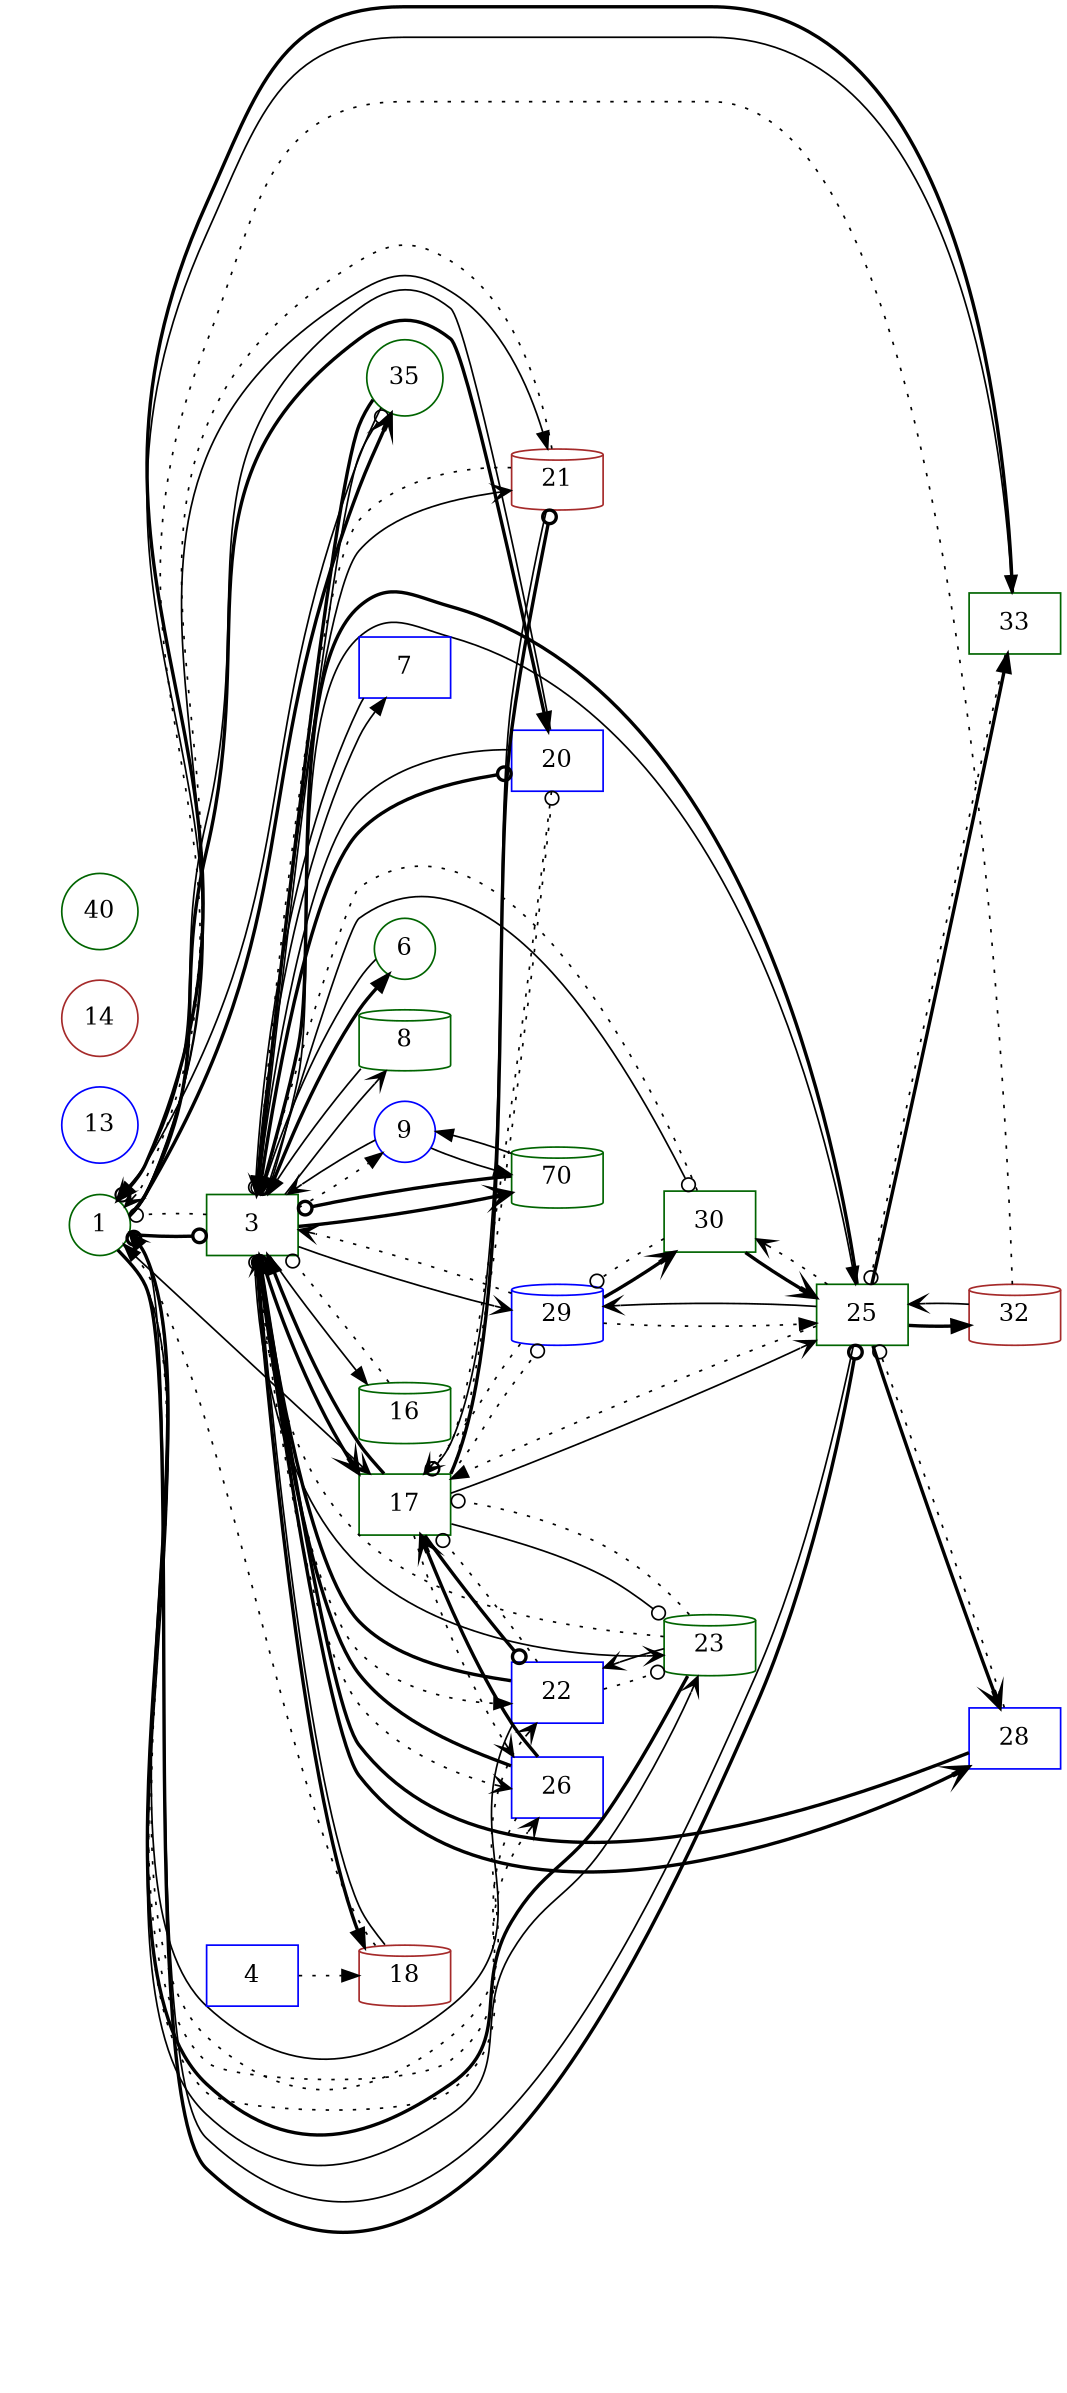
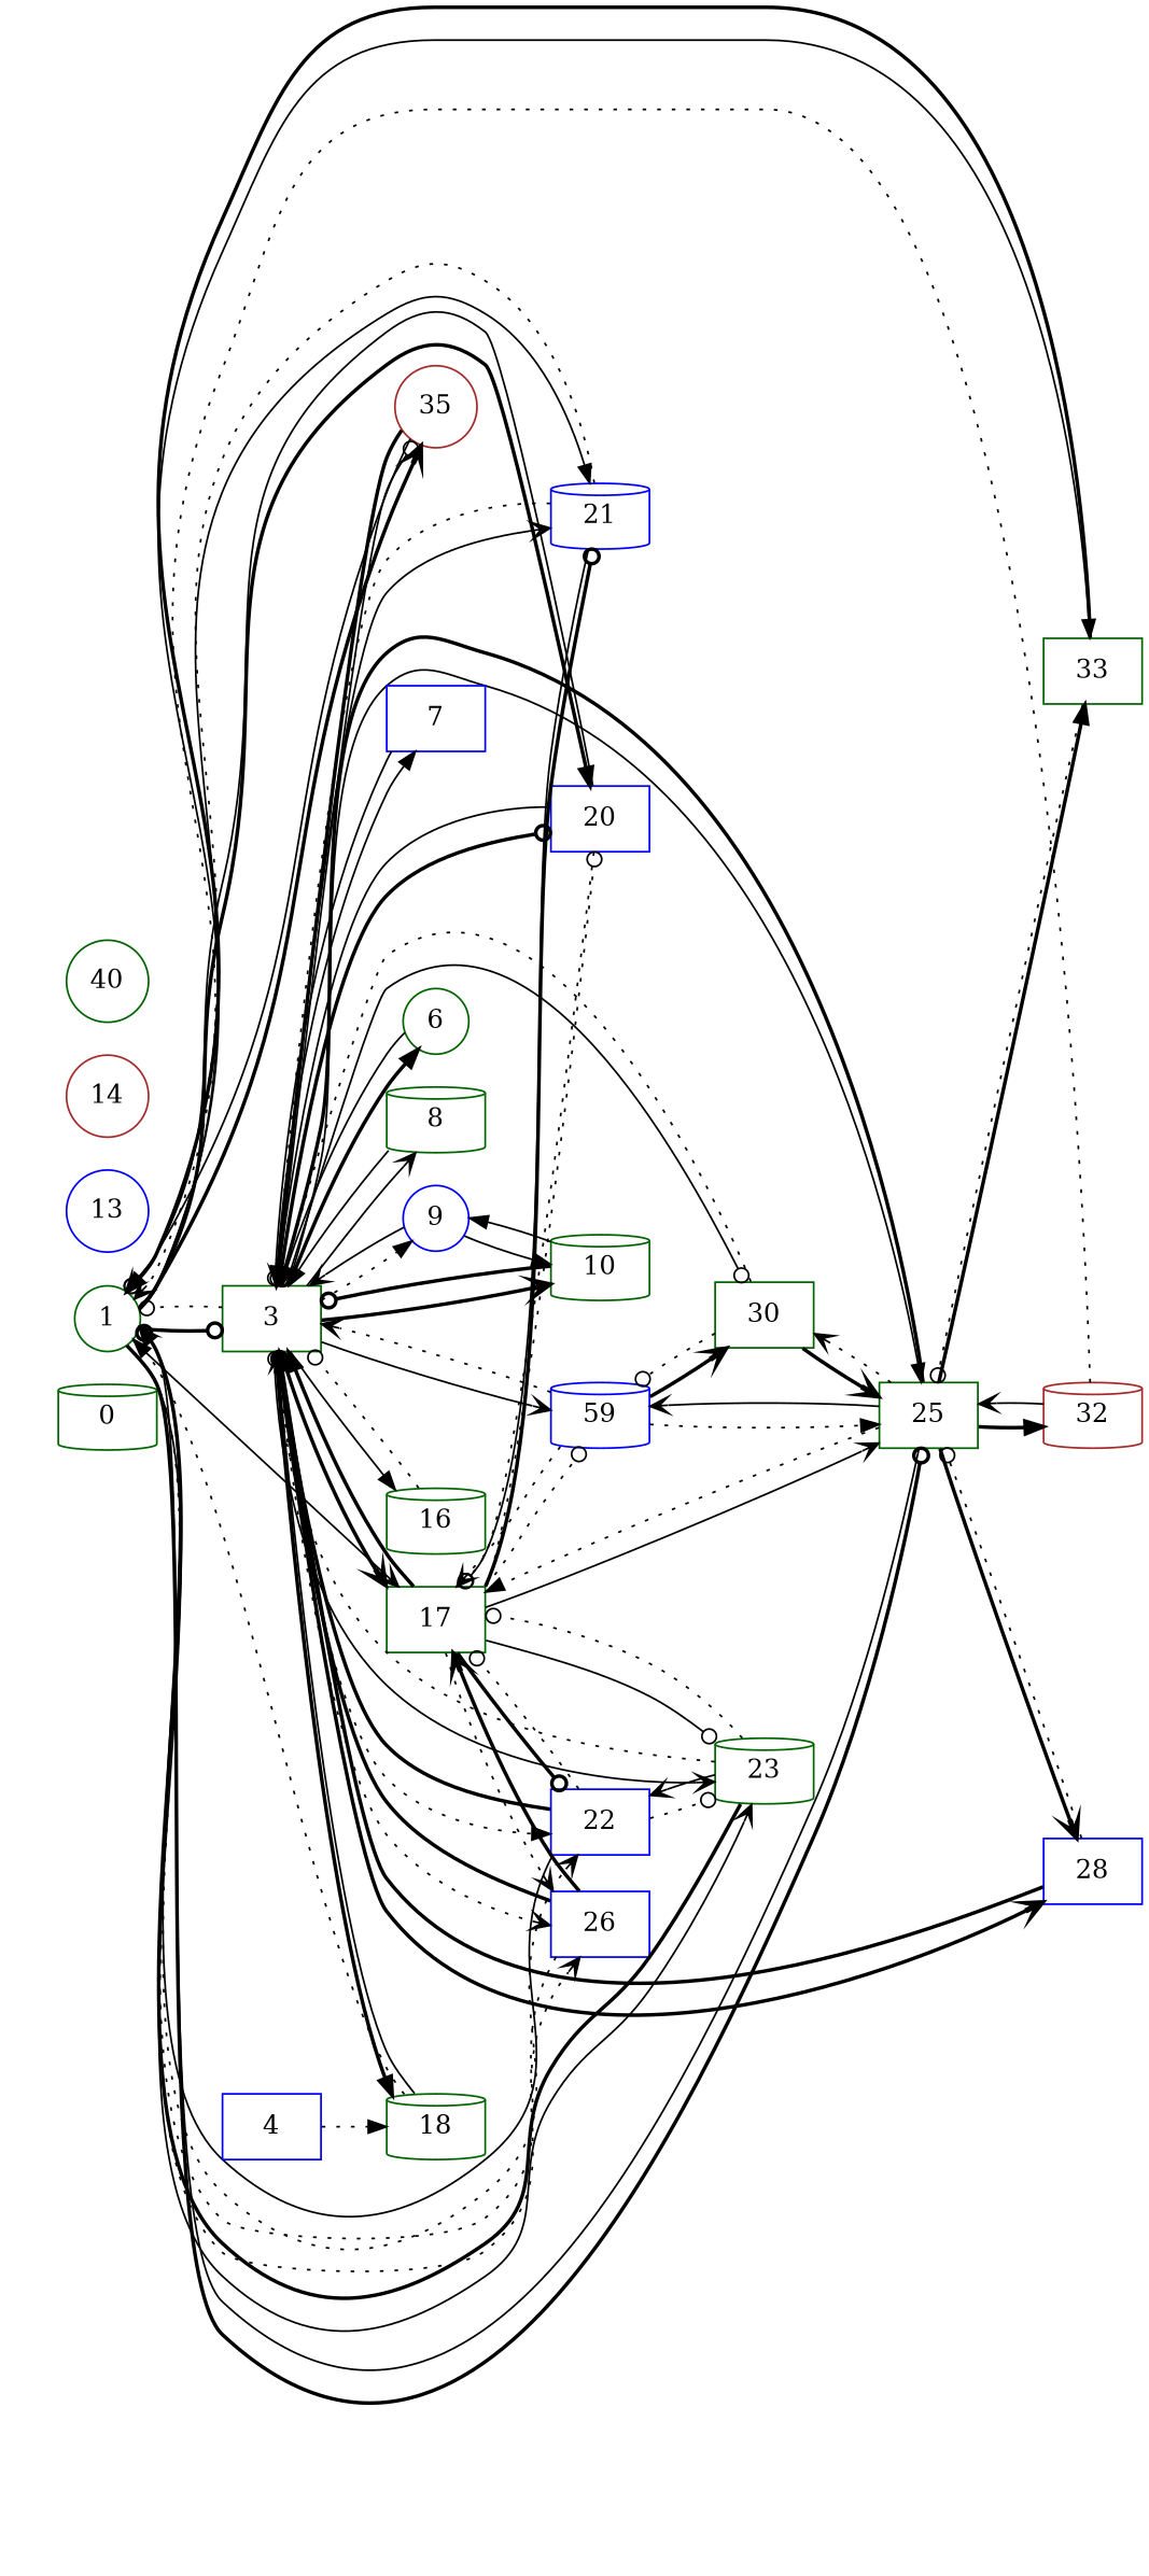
  digraph {
    rankdir=LR
    node [color=darkgreen shape=box]
    edge [arrowhead=odot style=solid]
+   n1 [label=0 shape=cylinder]
    n2 [label=1 shape=circle]
    n3 [label=3]
    n4 [label=17]
-   n5 [color=brown label=21 shape=cylinder]
+   n5 [color=blue label=21 shape=cylinder]
    n6 [color=blue label=22]
    n7 [label=23 shape=cylinder]
    n8 [label=25]
    n9 [color=blue label=26]
    n10 [label=33]
-   n11 [label=35 shape=circle]
+   n11 [color=brown label=35 shape=circle]
    20 [color=blue]
-   n13 [color=brown label=18 shape=cylinder]
+   n13 [label=18 shape=cylinder]
    n14 [label=6 shape=circle]
    n15 [label=8 shape=cylinder]
    n16 [color=blue label=9 shape=circle]
-   n17 [label=70 shape=cylinder]
+   n17 [label=10 shape=cylinder]
    n18 [label=16 shape=cylinder]
    n19 [color=blue label=28]
-   n20 [color=blue label=29 shape=cylinder]
+   n20 [color=blue label=59 shape=cylinder]
    n21 [label=30]
    7 [color=blue]
    n23 [color=brown label=32 shape=cylinder]
    n24 [color=blue label=4]
    n25 [color=blue label=13 shape=circle]
    n26 [color=brown label=14 shape=circle]
    n27 [label=40 shape=circle]
    n2 -> n3 [style=bold]
    n2 -> n4 [arrowhead=vee]
    n2 -> n5 [arrowhead=normal]
    n2 -> n6 [arrowhead=vee style=dotted]
    n2 -> n7 [arrowhead=vee]
    n2 -> n8 [style=bold]
    n2 -> n9 [arrowhead=vee style=dotted]
    n2 -> n10 [arrowhead=normal]
    n2 -> n11 [arrowhead=vee style=bold]
    n2 -> 20 [arrowhead=normal style=bold]
    n3 -> n2 [style=dotted]
    n3 -> n4 [arrowhead=vee style=bold]
    n3 -> n5 [arrowhead=vee]
    n3 -> n6 [arrowhead=normal style=dotted]
    n3 -> n7 [arrowhead=vee]
    n3 -> n8 [arrowhead=normal]
    n3 -> n9 [arrowhead=vee style=dotted]
    n3 -> n11
    n3 -> 20 [style=bold]
    n3 -> n13 [arrowhead=normal style=bold]
    n3 -> n14 [arrowhead=normal style=bold]
    n3 -> n15 [arrowhead=vee]
    n3 -> n16 [arrowhead=normal style=dotted]
    n3 -> n17 [arrowhead=vee style=bold]
    n3 -> n18 [arrowhead=normal]
    n3 -> n19 [arrowhead=vee style=bold]
    n3 -> n20 [arrowhead=vee]
    n3 -> n21
    n3 -> 7 [arrowhead=normal]
    n4 -> n3 [arrowhead=normal style=bold]
    n4 -> n5 [style=bold]
    n4 -> n6 [style=bold]
    n4 -> n7
    n4 -> n8 [arrowhead=vee]
    n4 -> n9 [arrowhead=vee style=dotted]
    n4 -> 20 [style=dotted]
    n4 -> n20 [style=dotted]
    n5 -> n2 [style=dotted]
    n5 -> n3 [arrowhead=vee style=dotted]
    n5 -> n4
    n6 -> n2
    n6 -> n3 [style=bold]
    n6 -> n4 [style=dotted]
    n6 -> n7 [style=dotted]
    n7 -> n2 [style=bold]
    n7 -> n3 [style=dotted]
    n7 -> n4 [style=dotted]
    n7 -> n6 [arrowhead=vee]
    n8 -> n2 [arrowhead=vee]
    n8 -> n3 [style=bold]
    n8 -> n4 [arrowhead=normal style=dotted]
    n8 -> n10 [arrowhead=normal style=bold]
    n8 -> n19 [arrowhead=vee style=bold]
    n8 -> n20 [arrowhead=vee]
    n8 -> n21 [arrowhead=vee style=dotted]
    n8 -> n23 [arrowhead=normal style=bold]
    n9 -> n2 [arrowhead=normal style=dotted]
    n9 -> n3 [style=bold]
    n9 -> n4 [arrowhead=vee style=bold]
    n10 -> n2 [arrowhead=normal style=bold]
    n10 -> n8 [style=dotted]
    n11 -> n2 [arrowhead=vee]
    n11 -> n3 [arrowhead=normal style=bold]
    20 -> n2
    20 -> n3
    20 -> n4 [style=dotted]
    n13 -> n2 [arrowhead=normal style=dotted]
    n13 -> n3 [arrowhead=vee]
    n14 -> n3 [arrowhead=normal]
    n15 -> n3 [arrowhead=normal]
    n16 -> n3 [arrowhead=vee]
    n16 -> n17 [arrowhead=normal]
    n17 -> n3 [style=bold]
    n17 -> n16 [arrowhead=normal]
    n18 -> n3 [style=dotted]
    n19 -> n3 [arrowhead=normal style=bold]
    n19 -> n8 [style=dotted]
    n20 -> n3 [arrowhead=vee style=dotted]
    n20 -> n4 [arrowhead=vee style=dotted]
    n20 -> n8 [arrowhead=normal style=dotted]
    n20 -> n21 [arrowhead=vee style=bold]
    n21 -> n3 [arrowhead=normal style=dotted]
    n21 -> n8 [arrowhead=vee style=bold]
    n21 -> n20 [style=dotted]
    7 -> n3
    n23 -> n2 [arrowhead=vee style=dotted]
    n23 -> n8 [arrowhead=vee]
    n24 -> n13 [arrowhead=normal style=dotted]
  }
